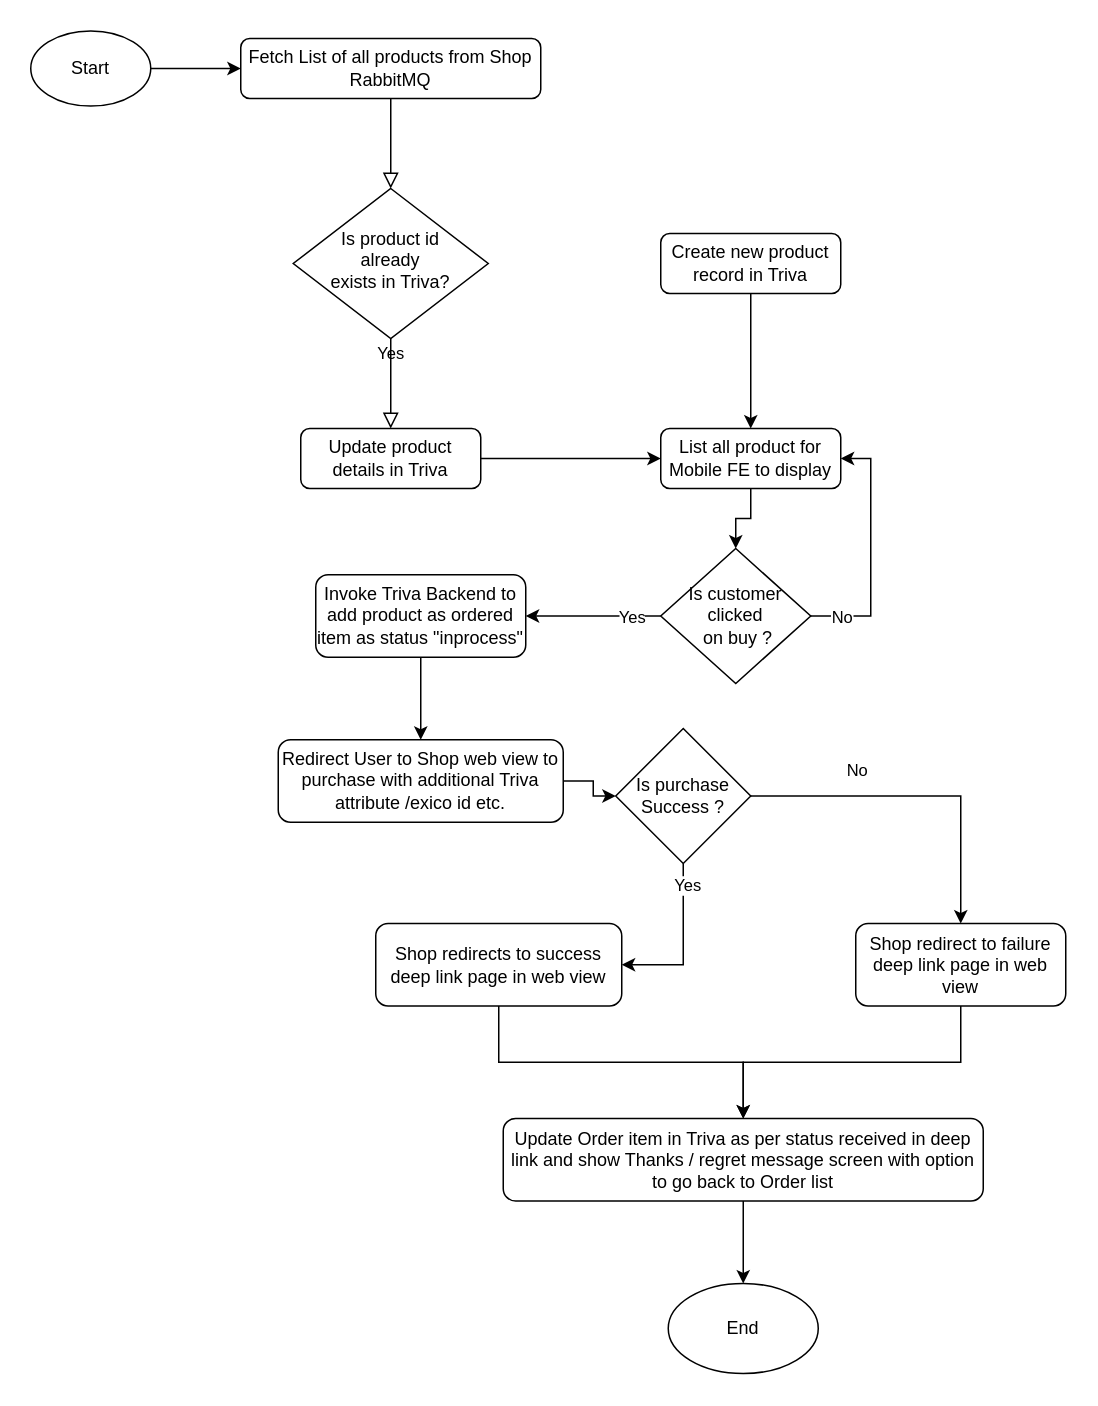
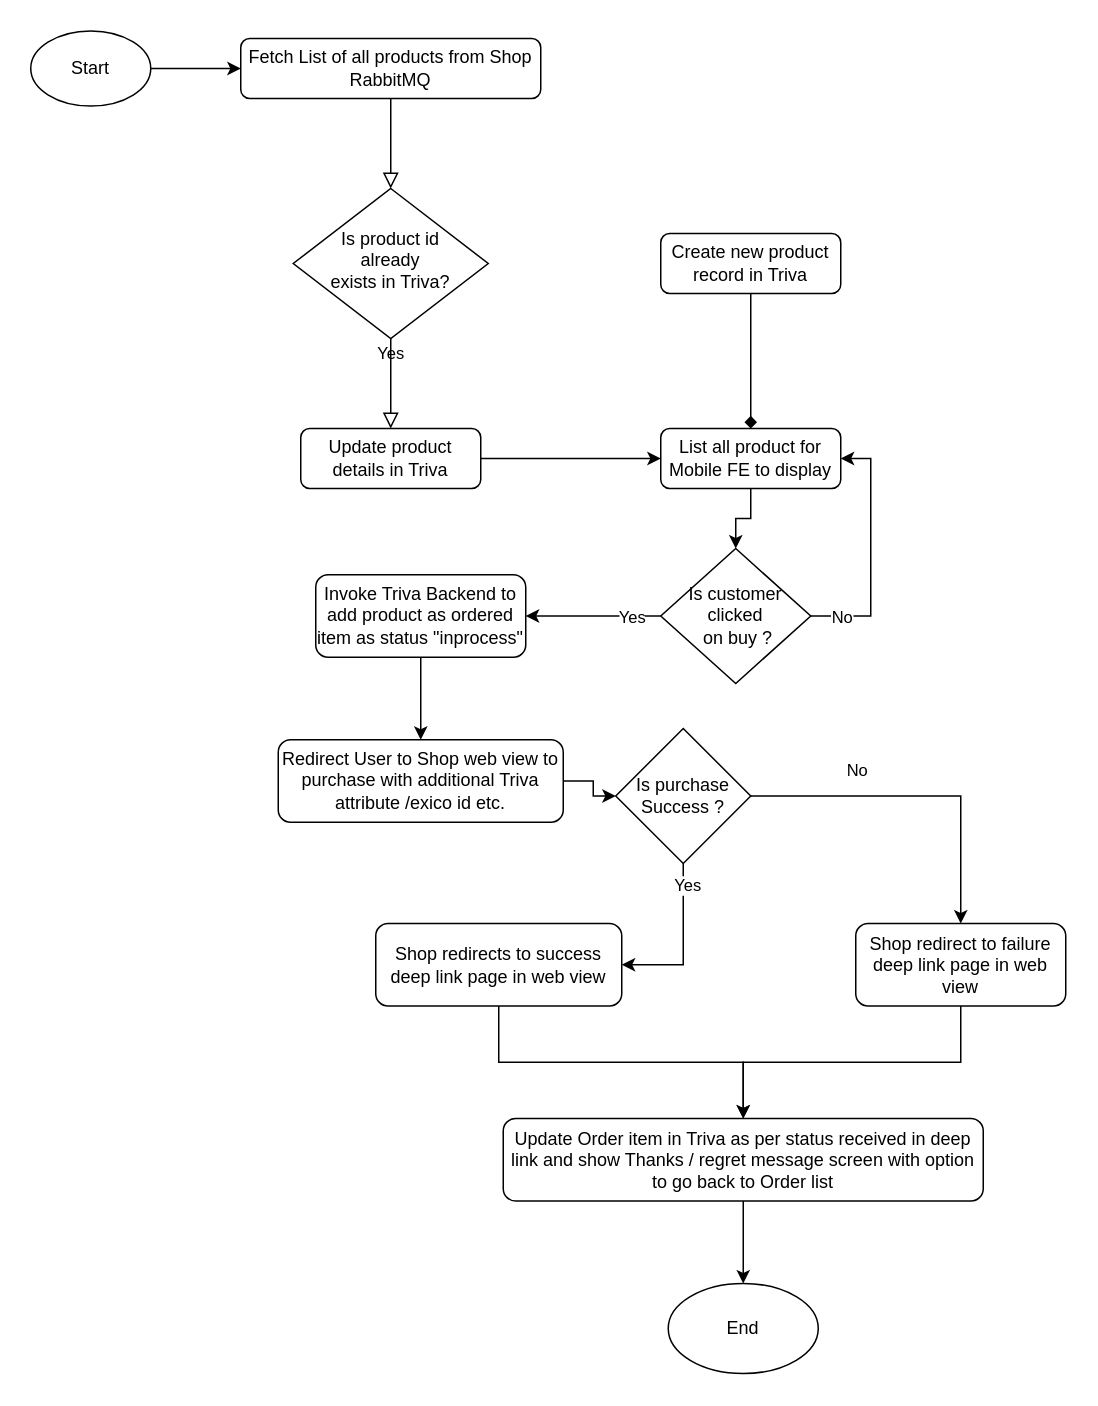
  <mxCell id="0" />
  <mxCell id="1" parent="0" />
  <mxCell id="2" value="" style="rounded=0;html=1;jettySize=auto;orthogonalLoop=1;fontSize=11;endArrow=block;endFill=0;endSize=8;strokeWidth=1;shadow=0;labelBackgroundColor=none;edgeStyle=orthogonalEdgeStyle;" parent="1" source="3" target="5" edge="1"><mxGeometry relative="1" as="geometry" /></mxCell>
  <mxCell id="3" value="Fetch List of all products from Shop RabbitMQ" style="rounded=1;whiteSpace=wrap;html=1;fontSize=12;glass=0;strokeWidth=1;shadow=0;" parent="1" vertex="1"><mxGeometry x="160" y="25" width="200" height="40" as="geometry" /></mxCell>
  <mxCell id="4" value="Yes" style="rounded=0;html=1;jettySize=auto;orthogonalLoop=1;fontSize=11;endArrow=block;endFill=0;endSize=8;strokeWidth=1;shadow=0;labelBackgroundColor=none;edgeStyle=orthogonalEdgeStyle;" parent="1" source="5" edge="1"><mxGeometry y="20" relative="1" as="geometry"><mxPoint as="offset" /><mxPoint x="260" y="285" as="targetPoint" /></mxGeometry></mxCell>
  <mxCell id="5" value="Is product id &lt;br&gt;already &lt;br&gt;exists in Triva?" style="rhombus;whiteSpace=wrap;html=1;shadow=0;fontFamily=Helvetica;fontSize=12;align=center;strokeWidth=1;spacing=6;spacingTop=-4;" parent="1" vertex="1"><mxGeometry x="195" y="125" width="130" height="100" as="geometry" /></mxCell>
- <mxCell id="6" value="" style="edgeStyle=orthogonalEdgeStyle;rounded=0;orthogonalLoop=1;jettySize=auto;html=1;" edge="1" parent="1" source="7" target="13"><mxGeometry relative="1" as="geometry" /></mxCell>
+ <mxCell id="6" value="" style="edgeStyle=orthogonalEdgeStyle;rounded=0;orthogonalLoop=1;jettySize=auto;html=1;endArrow=diamond;" edge="1" parent="1" source="7" target="13"><mxGeometry relative="1" as="geometry" /></mxCell>
  <mxCell id="7" value="Create new product record in Triva" style="rounded=1;whiteSpace=wrap;html=1;fontSize=12;glass=0;strokeWidth=1;shadow=0;" parent="1" vertex="1"><mxGeometry x="440" y="155" width="120" height="40" as="geometry" /></mxCell>
  <mxCell id="8" value="" style="edgeStyle=orthogonalEdgeStyle;rounded=0;orthogonalLoop=1;jettySize=auto;html=1;" edge="1" parent="1" source="9" target="13"><mxGeometry relative="1" as="geometry" /></mxCell>
  <mxCell id="9" value="Update product details in Triva" style="rounded=1;whiteSpace=wrap;html=1;fontSize=12;glass=0;strokeWidth=1;shadow=0;" parent="1" vertex="1"><mxGeometry x="200" y="285" width="120" height="40" as="geometry" /></mxCell>
  <mxCell id="10" value="" style="edgeStyle=orthogonalEdgeStyle;rounded=0;orthogonalLoop=1;jettySize=auto;html=1;" edge="1" parent="1" source="11" target="3"><mxGeometry relative="1" as="geometry" /></mxCell>
  <mxCell id="11" value="Start" style="ellipse;whiteSpace=wrap;html=1;" vertex="1" parent="1"><mxGeometry x="20" y="20" width="80" height="50" as="geometry" /></mxCell>
  <mxCell id="12" value="" style="edgeStyle=orthogonalEdgeStyle;rounded=0;orthogonalLoop=1;jettySize=auto;html=1;" edge="1" parent="1" source="13" target="18"><mxGeometry relative="1" as="geometry" /></mxCell>
  <mxCell id="13" value="List all product for Mobile FE to display" style="rounded=1;whiteSpace=wrap;html=1;fontSize=12;glass=0;strokeWidth=1;shadow=0;" vertex="1" parent="1"><mxGeometry x="440" y="285" width="120" height="40" as="geometry" /></mxCell>
  <mxCell id="14" value="" style="edgeStyle=orthogonalEdgeStyle;rounded=0;orthogonalLoop=1;jettySize=auto;html=1;" edge="1" parent="1" source="18" target="20"><mxGeometry relative="1" as="geometry" /></mxCell>
  <mxCell id="15" value="Yes" style="edgeLabel;html=1;align=center;verticalAlign=middle;resizable=0;points=[];" vertex="1" connectable="0" parent="14"><mxGeometry x="0.089" y="3" relative="1" as="geometry"><mxPoint x="29" y="-3" as="offset" /></mxGeometry></mxCell>
  <mxCell id="16" style="edgeStyle=orthogonalEdgeStyle;rounded=0;orthogonalLoop=1;jettySize=auto;html=1;entryX=1;entryY=0.5;entryDx=0;entryDy=0;exitX=1;exitY=0.5;exitDx=0;exitDy=0;" edge="1" parent="1" source="18" target="13"><mxGeometry relative="1" as="geometry" /></mxCell>
  <mxCell id="17" value="No" style="edgeLabel;html=1;align=center;verticalAlign=middle;resizable=0;points=[];" vertex="1" connectable="0" parent="16"><mxGeometry x="0.127" y="-3" relative="1" as="geometry"><mxPoint x="-23" y="53" as="offset" /></mxGeometry></mxCell>
  <mxCell id="18" value="Is customer clicked&lt;br&gt;&amp;nbsp;on buy ?" style="rhombus;whiteSpace=wrap;html=1;" vertex="1" parent="1"><mxGeometry x="440" y="365" width="100" height="90" as="geometry" /></mxCell>
  <mxCell id="19" value="" style="edgeStyle=orthogonalEdgeStyle;rounded=0;orthogonalLoop=1;jettySize=auto;html=1;" edge="1" parent="1" source="20" target="22"><mxGeometry relative="1" as="geometry" /></mxCell>
  <mxCell id="20" value="Invoke Triva Backend to add product as ordered item as status &quot;inprocess&quot;" style="rounded=1;whiteSpace=wrap;html=1;fontSize=12;glass=0;strokeWidth=1;shadow=0;" vertex="1" parent="1"><mxGeometry x="210" y="382.5" width="140" height="55" as="geometry" /></mxCell>
  <mxCell id="21" value="" style="edgeStyle=orthogonalEdgeStyle;rounded=0;orthogonalLoop=1;jettySize=auto;html=1;" edge="1" parent="1" source="22" target="27"><mxGeometry relative="1" as="geometry" /></mxCell>
  <mxCell id="22" value="Redirect User to Shop web view to purchase with additional Triva attribute /exico id etc." style="rounded=1;whiteSpace=wrap;html=1;fontSize=12;glass=0;strokeWidth=1;shadow=0;" vertex="1" parent="1"><mxGeometry x="185" y="492.5" width="190" height="55" as="geometry" /></mxCell>
  <mxCell id="23" style="edgeStyle=orthogonalEdgeStyle;rounded=0;orthogonalLoop=1;jettySize=auto;html=1;entryX=1;entryY=0.5;entryDx=0;entryDy=0;exitX=0.5;exitY=1;exitDx=0;exitDy=0;" edge="1" parent="1" source="27" target="29"><mxGeometry relative="1" as="geometry" /></mxCell>
  <mxCell id="24" value="Yes" style="edgeLabel;html=1;align=center;verticalAlign=middle;resizable=0;points=[];" vertex="1" connectable="0" parent="23"><mxGeometry x="-0.735" y="2" relative="1" as="geometry"><mxPoint as="offset" /></mxGeometry></mxCell>
  <mxCell id="25" style="edgeStyle=orthogonalEdgeStyle;rounded=0;orthogonalLoop=1;jettySize=auto;html=1;entryX=0.5;entryY=0;entryDx=0;entryDy=0;" edge="1" parent="1" source="27" target="31"><mxGeometry relative="1" as="geometry" /></mxCell>
  <mxCell id="26" value="No" style="edgeLabel;html=1;align=center;verticalAlign=middle;resizable=0;points=[];" vertex="1" connectable="0" parent="25"><mxGeometry x="0.446" relative="1" as="geometry"><mxPoint x="-70" y="-41" as="offset" /></mxGeometry></mxCell>
  <mxCell id="27" value="Is purchase Success ?" style="rhombus;whiteSpace=wrap;html=1;" vertex="1" parent="1"><mxGeometry x="410" y="485" width="90" height="90" as="geometry" /></mxCell>
  <mxCell id="28" value="" style="edgeStyle=orthogonalEdgeStyle;rounded=0;orthogonalLoop=1;jettySize=auto;html=1;" edge="1" parent="1" source="29" target="33"><mxGeometry relative="1" as="geometry" /></mxCell>
  <mxCell id="29" value="Shop redirects to success deep link page in web view" style="rounded=1;whiteSpace=wrap;html=1;fontSize=12;glass=0;strokeWidth=1;shadow=0;" vertex="1" parent="1"><mxGeometry x="250" y="615" width="164" height="55" as="geometry" /></mxCell>
  <mxCell id="30" value="" style="edgeStyle=orthogonalEdgeStyle;rounded=0;orthogonalLoop=1;jettySize=auto;html=1;" edge="1" parent="1" source="31" target="33"><mxGeometry relative="1" as="geometry" /></mxCell>
  <mxCell id="31" value="Shop redirect to failure deep link page in web view" style="rounded=1;whiteSpace=wrap;html=1;fontSize=12;glass=0;strokeWidth=1;shadow=0;" vertex="1" parent="1"><mxGeometry x="570" y="615" width="140" height="55" as="geometry" /></mxCell>
  <mxCell id="32" value="" style="edgeStyle=orthogonalEdgeStyle;rounded=0;orthogonalLoop=1;jettySize=auto;html=1;" edge="1" parent="1" source="33" target="34"><mxGeometry relative="1" as="geometry" /></mxCell>
  <mxCell id="33" value="Update Order item in Triva as per status received in deep link and show Thanks / regret message screen with option to go back to Order list" style="rounded=1;whiteSpace=wrap;html=1;fontSize=12;glass=0;strokeWidth=1;shadow=0;" vertex="1" parent="1"><mxGeometry x="335" y="745" width="320" height="55" as="geometry" /></mxCell>
  <mxCell id="34" value="End" style="ellipse;whiteSpace=wrap;html=1;" vertex="1" parent="1"><mxGeometry x="445" y="855" width="100" height="60" as="geometry" /></mxCell>
